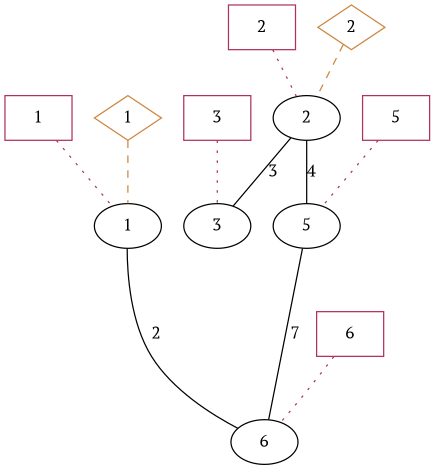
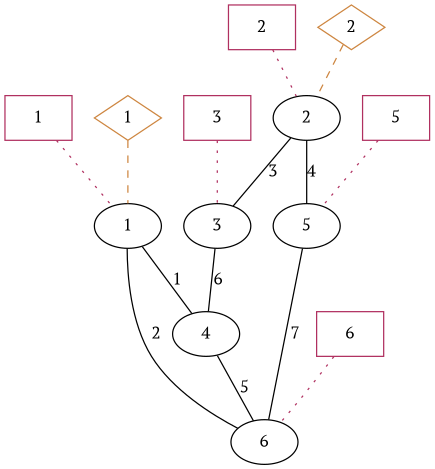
  graph {
    fontname="PT Serif"
    node [fontname="PT Serif"]
    edge [fontname="PT Serif"]
+   n1 [label=4]
    n2 [label=6]
    n3 [label=1]
    n4 [label=5]
    n5 [label=2]
    n6 [label=3]
    n7 [color=maroon label=5 shape=box]
    n8 [color=maroon label=1 shape=box]
    n9 [color=maroon label=6 shape=box]
    n10 [color=maroon label=2 shape=box]
    n11 [color=maroon label=3 shape=box]
    n12 [color=peru label=1 shape=diamond]
    n13 [color=peru label=2 shape=diamond]
+   n1 -- n2 [label=5]
+   n3 -- n1 [label=1]
    n3 -- n2 [label=2]
    n4 -- n2 [label=7]
    n5 -- n4 [label=4]
    n5 -- n6 [label=3]
+   n6 -- n1 [label=6]
    n7 -- n4 [color=maroon style=dotted]
    n8 -- n3 [color=maroon style=dotted]
    n9 -- n2 [color=maroon style=dotted]
    n10 -- n5 [color=maroon style=dotted]
    n11 -- n6 [color=maroon style=dotted]
    n12 -- n3 [color=peru style=dashed]
    n13 -- n5 [color=peru style=dashed]
  }
